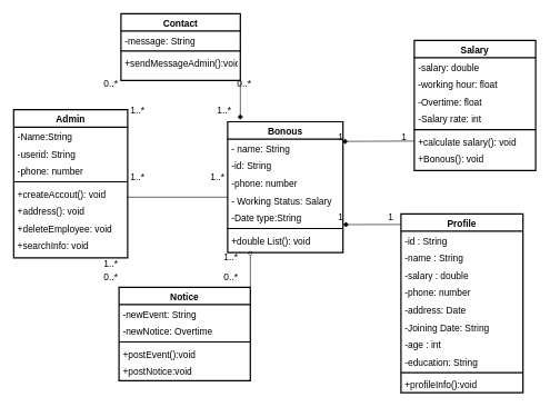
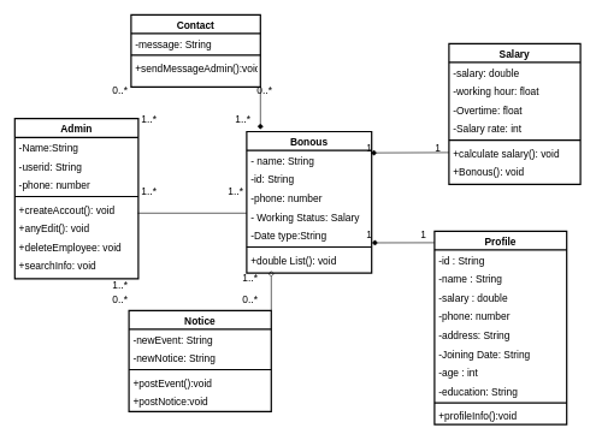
  <mxCell id="0" />
  <mxCell id="1" parent="0" />
  <mxCell id="2" value="Bonous" style="swimlane;fontStyle=1;align=center;verticalAlign=top;childLayout=stackLayout;horizontal=1;startSize=26;horizontalStack=0;resizeParent=1;resizeLast=0;collapsible=1;marginBottom=0;rounded=0;shadow=0;strokeWidth=2;fontSize=14;" parent="1" vertex="1"><mxGeometry x="341" y="182" width="173" height="196" as="geometry"><mxRectangle x="230" y="140" width="160" height="26" as="alternateBounds" /></mxGeometry></mxCell>
  <mxCell id="3" value="- name: String&#10;" style="text;align=left;verticalAlign=top;spacingLeft=4;spacingRight=4;overflow=hidden;rotatable=0;points=[[0,0.5],[1,0.5]];portConstraint=eastwest;fontSize=14;" parent="2" vertex="1"><mxGeometry y="26" width="173" height="26" as="geometry" /></mxCell>
  <mxCell id="4" value="-id: String" style="text;align=left;verticalAlign=top;spacingLeft=4;spacingRight=4;overflow=hidden;rotatable=0;points=[[0,0.5],[1,0.5]];portConstraint=eastwest;rounded=0;shadow=0;html=0;fontSize=14;" parent="2" vertex="1"><mxGeometry y="52" width="173" height="26" as="geometry" /></mxCell>
  <mxCell id="5" value="-phone: number" style="text;align=left;verticalAlign=top;spacingLeft=4;spacingRight=4;overflow=hidden;rotatable=0;points=[[0,0.5],[1,0.5]];portConstraint=eastwest;rounded=0;shadow=0;html=0;fontSize=14;" parent="2" vertex="1"><mxGeometry y="78" width="173" height="26" as="geometry" /></mxCell>
  <mxCell id="6" value="- Working Status: Salary" style="text;align=left;verticalAlign=top;spacingLeft=4;spacingRight=4;overflow=hidden;rotatable=0;points=[[0,0.5],[1,0.5]];portConstraint=eastwest;rounded=0;shadow=0;html=0;fontSize=14;" parent="2" vertex="1"><mxGeometry y="104" width="173" height="26" as="geometry" /></mxCell>
  <mxCell id="7" value="-Date type:String" style="text;align=left;verticalAlign=top;spacingLeft=4;spacingRight=4;overflow=hidden;rotatable=0;points=[[0,0.5],[1,0.5]];portConstraint=eastwest;rounded=0;shadow=0;html=0;fontSize=14;" parent="2" vertex="1"><mxGeometry y="130" width="173" height="26" as="geometry" /></mxCell>
  <mxCell id="8" value="" style="line;html=1;strokeWidth=2;align=left;verticalAlign=middle;spacingTop=-1;spacingLeft=3;spacingRight=3;rotatable=0;labelPosition=right;points=[];portConstraint=eastwest;fontSize=14;" parent="2" vertex="1"><mxGeometry y="156" width="173" height="8" as="geometry" /></mxCell>
  <mxCell id="9" value="+double List(): void&#10;" style="text;align=left;verticalAlign=top;spacingLeft=4;spacingRight=4;overflow=hidden;rotatable=0;points=[[0,0.5],[1,0.5]];portConstraint=eastwest;fontSize=14;" parent="2" vertex="1"><mxGeometry y="164" width="173" height="28" as="geometry" /></mxCell>
  <mxCell id="10" value="Admin" style="swimlane;fontStyle=1;align=center;verticalAlign=top;childLayout=stackLayout;horizontal=1;startSize=26;horizontalStack=0;resizeParent=1;resizeLast=0;collapsible=1;marginBottom=0;rounded=0;shadow=0;strokeWidth=2;fontSize=14;" parent="1" vertex="1"><mxGeometry x="20" y="164" width="171" height="222" as="geometry"><mxRectangle x="120" y="360" width="160" height="26" as="alternateBounds" /></mxGeometry></mxCell>
  <mxCell id="11" value="-Name:String" style="text;align=left;verticalAlign=top;spacingLeft=4;spacingRight=4;overflow=hidden;rotatable=0;points=[[0,0.5],[1,0.5]];portConstraint=eastwest;fontSize=14;" parent="10" vertex="1"><mxGeometry y="26" width="171" height="26" as="geometry" /></mxCell>
  <mxCell id="12" value="-userid: String" style="text;align=left;verticalAlign=top;spacingLeft=4;spacingRight=4;overflow=hidden;rotatable=0;points=[[0,0.5],[1,0.5]];portConstraint=eastwest;rounded=0;shadow=0;html=0;fontSize=14;" parent="10" vertex="1"><mxGeometry y="52" width="171" height="26" as="geometry" /></mxCell>
  <mxCell id="13" value="-phone: number" style="text;align=left;verticalAlign=top;spacingLeft=4;spacingRight=4;overflow=hidden;rotatable=0;points=[[0,0.5],[1,0.5]];portConstraint=eastwest;rounded=0;shadow=0;html=0;fontSize=14;" parent="10" vertex="1"><mxGeometry y="78" width="171" height="26" as="geometry" /></mxCell>
  <mxCell id="14" value="" style="line;html=1;strokeWidth=2;align=left;verticalAlign=middle;spacingTop=-1;spacingLeft=3;spacingRight=3;rotatable=0;labelPosition=right;points=[];portConstraint=eastwest;fontSize=14;" parent="10" vertex="1"><mxGeometry y="104" width="171" height="8" as="geometry" /></mxCell>
  <mxCell id="15" value="+createAccout(): void" style="text;align=left;verticalAlign=top;spacingLeft=4;spacingRight=4;overflow=hidden;rotatable=0;points=[[0,0.5],[1,0.5]];portConstraint=eastwest;rounded=0;shadow=0;html=0;fontSize=14;" parent="10" vertex="1"><mxGeometry y="112" width="171" height="26" as="geometry" /></mxCell>
- <mxCell id="16" value="+address(): void" style="text;align=left;verticalAlign=top;spacingLeft=4;spacingRight=4;overflow=hidden;rotatable=0;points=[[0,0.5],[1,0.5]];portConstraint=eastwest;rounded=0;shadow=0;html=0;fontSize=14;" parent="10" vertex="1"><mxGeometry y="138" width="171" height="26" as="geometry" /></mxCell>
+ <mxCell id="16" value="+anyEdit(): void" style="text;align=left;verticalAlign=top;spacingLeft=4;spacingRight=4;overflow=hidden;rotatable=0;points=[[0,0.5],[1,0.5]];portConstraint=eastwest;rounded=0;shadow=0;html=0;fontSize=14;" parent="10" vertex="1"><mxGeometry y="138" width="171" height="26" as="geometry" /></mxCell>
  <mxCell id="17" value="+deleteEmployee: void" style="text;align=left;verticalAlign=top;spacingLeft=4;spacingRight=4;overflow=hidden;rotatable=0;points=[[0,0.5],[1,0.5]];portConstraint=eastwest;rounded=0;shadow=0;html=0;fontSize=14;" parent="10" vertex="1"><mxGeometry y="164" width="171" height="26" as="geometry" /></mxCell>
  <mxCell id="18" value="+searchInfo: void" style="text;align=left;verticalAlign=top;spacingLeft=4;spacingRight=4;overflow=hidden;rotatable=0;points=[[0,0.5],[1,0.5]];portConstraint=eastwest;rounded=0;shadow=0;html=0;fontSize=14;" parent="10" vertex="1"><mxGeometry y="190" width="171" height="26" as="geometry" /></mxCell>
  <mxCell id="19" value="Notice" style="swimlane;fontStyle=1;align=center;verticalAlign=top;childLayout=stackLayout;horizontal=1;startSize=26;horizontalStack=0;resizeParent=1;resizeLast=0;collapsible=1;marginBottom=0;rounded=0;shadow=0;strokeWidth=2;fontSize=14;" parent="1" vertex="1"><mxGeometry x="178" y="430" width="197" height="140" as="geometry"><mxRectangle x="340" y="380" width="170" height="26" as="alternateBounds" /></mxGeometry></mxCell>
  <mxCell id="20" value="-newEvent: String&#10;" style="text;align=left;verticalAlign=top;spacingLeft=4;spacingRight=4;overflow=hidden;rotatable=0;points=[[0,0.5],[1,0.5]];portConstraint=eastwest;fontSize=14;" parent="19" vertex="1"><mxGeometry y="26" width="197" height="26" as="geometry" /></mxCell>
- <mxCell id="21" value="-newNotice: Overtime&#10;" style="text;align=left;verticalAlign=top;spacingLeft=4;spacingRight=4;overflow=hidden;rotatable=0;points=[[0,0.5],[1,0.5]];portConstraint=eastwest;fontSize=14;" parent="19" vertex="1"><mxGeometry y="52" width="197" height="26" as="geometry" /></mxCell>
+ <mxCell id="21" value="-newNotice: String&#10;" style="text;align=left;verticalAlign=top;spacingLeft=4;spacingRight=4;overflow=hidden;rotatable=0;points=[[0,0.5],[1,0.5]];portConstraint=eastwest;fontSize=14;" parent="19" vertex="1"><mxGeometry y="52" width="197" height="26" as="geometry" /></mxCell>
  <mxCell id="22" value="" style="line;html=1;strokeWidth=2;align=left;verticalAlign=middle;spacingTop=-1;spacingLeft=3;spacingRight=3;rotatable=0;labelPosition=right;points=[];portConstraint=eastwest;fontSize=14;" parent="19" vertex="1"><mxGeometry y="78" width="197" height="8" as="geometry" /></mxCell>
  <mxCell id="23" value="+postEvent():void&#10;" style="text;align=left;verticalAlign=top;spacingLeft=4;spacingRight=4;overflow=hidden;rotatable=0;points=[[0,0.5],[1,0.5]];portConstraint=eastwest;fontSize=14;" parent="19" vertex="1"><mxGeometry y="86" width="197" height="26" as="geometry" /></mxCell>
  <mxCell id="24" value="+postNotice:void" style="text;align=left;verticalAlign=top;spacingLeft=4;spacingRight=4;overflow=hidden;rotatable=0;points=[[0,0.5],[1,0.5]];portConstraint=eastwest;fontSize=14;" parent="19" vertex="1"><mxGeometry y="112" width="197" height="26" as="geometry" /></mxCell>
  <mxCell id="25" value="Salary" style="swimlane;fontStyle=1;align=center;verticalAlign=top;childLayout=stackLayout;horizontal=1;startSize=26;horizontalStack=0;resizeParent=1;resizeLast=0;collapsible=1;marginBottom=0;rounded=0;shadow=0;strokeWidth=2;fontSize=14;" parent="1" vertex="1"><mxGeometry x="621" y="60" width="182" height="195" as="geometry"><mxRectangle x="550" y="140" width="160" height="26" as="alternateBounds" /></mxGeometry></mxCell>
  <mxCell id="26" value="-salary: double" style="text;align=left;verticalAlign=top;spacingLeft=4;spacingRight=4;overflow=hidden;rotatable=0;points=[[0,0.5],[1,0.5]];portConstraint=eastwest;fontSize=14;" parent="25" vertex="1"><mxGeometry y="26" width="182" height="26" as="geometry" /></mxCell>
  <mxCell id="27" value="-working hour: float" style="text;align=left;verticalAlign=top;spacingLeft=4;spacingRight=4;overflow=hidden;rotatable=0;points=[[0,0.5],[1,0.5]];portConstraint=eastwest;rounded=0;shadow=0;html=0;fontSize=14;" parent="25" vertex="1"><mxGeometry y="52" width="182" height="26" as="geometry" /></mxCell>
  <mxCell id="28" value="-Overtime: float&#10;" style="text;align=left;verticalAlign=top;spacingLeft=4;spacingRight=4;overflow=hidden;rotatable=0;points=[[0,0.5],[1,0.5]];portConstraint=eastwest;rounded=0;shadow=0;html=0;fontSize=14;" parent="25" vertex="1"><mxGeometry y="78" width="182" height="26" as="geometry" /></mxCell>
  <mxCell id="29" value="-Salary rate: int" style="text;align=left;verticalAlign=top;spacingLeft=4;spacingRight=4;overflow=hidden;rotatable=0;points=[[0,0.5],[1,0.5]];portConstraint=eastwest;rounded=0;shadow=0;html=0;fontSize=14;" parent="25" vertex="1"><mxGeometry y="104" width="182" height="26" as="geometry" /></mxCell>
  <mxCell id="30" value="" style="line;html=1;strokeWidth=2;align=left;verticalAlign=middle;spacingTop=-1;spacingLeft=3;spacingRight=3;rotatable=0;labelPosition=right;points=[];portConstraint=eastwest;fontSize=14;" parent="25" vertex="1"><mxGeometry y="130" width="182" height="8" as="geometry" /></mxCell>
  <mxCell id="31" value="+calculate salary(): void" style="text;align=left;verticalAlign=top;spacingLeft=4;spacingRight=4;overflow=hidden;rotatable=0;points=[[0,0.5],[1,0.5]];portConstraint=eastwest;fontSize=14;" parent="25" vertex="1"><mxGeometry y="138" width="182" height="26" as="geometry" /></mxCell>
  <mxCell id="32" value="+Bonous(): void" style="text;align=left;verticalAlign=top;spacingLeft=4;spacingRight=4;overflow=hidden;rotatable=0;points=[[0,0.5],[1,0.5]];portConstraint=eastwest;fontSize=14;" parent="25" vertex="1"><mxGeometry y="164" width="182" height="26" as="geometry" /></mxCell>
  <mxCell id="33" value="Profile" style="swimlane;fontStyle=1;align=center;verticalAlign=top;childLayout=stackLayout;horizontal=1;startSize=26;horizontalStack=0;resizeParent=1;resizeLast=0;collapsible=1;marginBottom=0;rounded=0;shadow=0;strokeWidth=2;fontSize=14;" parent="1" vertex="1"><mxGeometry x="601" y="320" width="183" height="268" as="geometry"><mxRectangle x="550" y="140" width="160" height="26" as="alternateBounds" /></mxGeometry></mxCell>
  <mxCell id="34" value="-id : String" style="text;align=left;verticalAlign=top;spacingLeft=4;spacingRight=4;overflow=hidden;rotatable=0;points=[[0,0.5],[1,0.5]];portConstraint=eastwest;fontSize=14;" parent="33" vertex="1"><mxGeometry y="26" width="183" height="26" as="geometry" /></mxCell>
  <mxCell id="35" value="-name : String" style="text;align=left;verticalAlign=top;spacingLeft=4;spacingRight=4;overflow=hidden;rotatable=0;points=[[0,0.5],[1,0.5]];portConstraint=eastwest;rounded=0;shadow=0;html=0;fontSize=14;" parent="33" vertex="1"><mxGeometry y="52" width="183" height="26" as="geometry" /></mxCell>
  <mxCell id="36" value="-salary : double" style="text;align=left;verticalAlign=top;spacingLeft=4;spacingRight=4;overflow=hidden;rotatable=0;points=[[0,0.5],[1,0.5]];portConstraint=eastwest;rounded=0;shadow=0;html=0;fontSize=14;" parent="33" vertex="1"><mxGeometry y="78" width="183" height="26" as="geometry" /></mxCell>
  <mxCell id="37" value="-phone: number" style="text;align=left;verticalAlign=top;spacingLeft=4;spacingRight=4;overflow=hidden;rotatable=0;points=[[0,0.5],[1,0.5]];portConstraint=eastwest;rounded=0;shadow=0;html=0;fontSize=14;" parent="33" vertex="1"><mxGeometry y="104" width="183" height="26" as="geometry" /></mxCell>
- <mxCell id="38" value="-address: Date&#10;" style="text;align=left;verticalAlign=top;spacingLeft=4;spacingRight=4;overflow=hidden;rotatable=0;points=[[0,0.5],[1,0.5]];portConstraint=eastwest;rounded=0;shadow=0;html=0;fontSize=14;" parent="33" vertex="1"><mxGeometry y="130" width="183" height="26" as="geometry" /></mxCell>
+ <mxCell id="38" value="-address: String&#10;" style="text;align=left;verticalAlign=top;spacingLeft=4;spacingRight=4;overflow=hidden;rotatable=0;points=[[0,0.5],[1,0.5]];portConstraint=eastwest;rounded=0;shadow=0;html=0;fontSize=14;" parent="33" vertex="1"><mxGeometry y="130" width="183" height="26" as="geometry" /></mxCell>
  <mxCell id="39" value="-Joining Date: String" style="text;align=left;verticalAlign=top;spacingLeft=4;spacingRight=4;overflow=hidden;rotatable=0;points=[[0,0.5],[1,0.5]];portConstraint=eastwest;rounded=0;shadow=0;html=0;fontSize=14;" parent="33" vertex="1"><mxGeometry y="156" width="183" height="26" as="geometry" /></mxCell>
  <mxCell id="40" value="-age : int" style="text;align=left;verticalAlign=top;spacingLeft=4;spacingRight=4;overflow=hidden;rotatable=0;points=[[0,0.5],[1,0.5]];portConstraint=eastwest;rounded=0;shadow=0;html=0;fontSize=14;" parent="33" vertex="1"><mxGeometry y="182" width="183" height="26" as="geometry" /></mxCell>
  <mxCell id="41" value="-education: String" style="text;align=left;verticalAlign=top;spacingLeft=4;spacingRight=4;overflow=hidden;rotatable=0;points=[[0,0.5],[1,0.5]];portConstraint=eastwest;rounded=0;shadow=0;html=0;fontSize=14;" parent="33" vertex="1"><mxGeometry y="208" width="183" height="26" as="geometry" /></mxCell>
  <mxCell id="42" value="" style="line;html=1;strokeWidth=2;align=left;verticalAlign=middle;spacingTop=-1;spacingLeft=3;spacingRight=3;rotatable=0;labelPosition=right;points=[];portConstraint=eastwest;fontSize=14;" parent="33" vertex="1"><mxGeometry y="234" width="183" height="8" as="geometry" /></mxCell>
  <mxCell id="43" value="+profileInfo():void" style="text;align=left;verticalAlign=top;spacingLeft=4;spacingRight=4;overflow=hidden;rotatable=0;points=[[0,0.5],[1,0.5]];portConstraint=eastwest;rounded=0;shadow=0;html=0;fontSize=14;" parent="33" vertex="1"><mxGeometry y="242" width="183" height="26" as="geometry" /></mxCell>
  <mxCell id="44" value="Contact" style="swimlane;fontStyle=1;align=center;verticalAlign=top;childLayout=stackLayout;horizontal=1;startSize=26;horizontalStack=0;resizeParent=1;resizeLast=0;collapsible=1;marginBottom=0;rounded=0;shadow=0;strokeWidth=2;fontSize=14;" parent="1" vertex="1"><mxGeometry x="181" y="20" width="179" height="100" as="geometry"><mxRectangle x="550" y="140" width="160" height="26" as="alternateBounds" /></mxGeometry></mxCell>
  <mxCell id="45" value="-message: String" style="text;align=left;verticalAlign=top;spacingLeft=4;spacingRight=4;overflow=hidden;rotatable=0;points=[[0,0.5],[1,0.5]];portConstraint=eastwest;rounded=0;shadow=0;html=0;fontSize=14;" parent="44" vertex="1"><mxGeometry y="26" width="179" height="26" as="geometry" /></mxCell>
  <mxCell id="46" value="" style="line;html=1;strokeWidth=2;align=left;verticalAlign=middle;spacingTop=-1;spacingLeft=3;spacingRight=3;rotatable=0;labelPosition=right;points=[];portConstraint=eastwest;fontSize=14;" parent="44" vertex="1"><mxGeometry y="52" width="179" height="8" as="geometry" /></mxCell>
  <mxCell id="47" value="+sendMessageAdmin():void" style="text;align=left;verticalAlign=top;spacingLeft=4;spacingRight=4;overflow=hidden;rotatable=0;points=[[0,0.5],[1,0.5]];portConstraint=eastwest;fontSize=14;" parent="44" vertex="1"><mxGeometry y="60" width="179" height="26" as="geometry" /></mxCell>
  <mxCell id="48" value="1..*" style="text;strokeColor=none;align=center;fillColor=none;html=1;verticalAlign=middle;whiteSpace=wrap;rounded=0;fontSize=14;" parent="1" vertex="1"><mxGeometry x="191" y="260" width="30" height="10" as="geometry" /></mxCell>
  <mxCell id="49" value="1..*" style="text;strokeColor=none;align=center;fillColor=none;html=1;verticalAlign=middle;whiteSpace=wrap;rounded=0;fontSize=14;" parent="1" vertex="1"><mxGeometry x="311" y="260" width="30" height="10" as="geometry" /></mxCell>
  <mxCell id="50" value="" style="endArrow=none;html=1;rounded=0;fontSize=14;" parent="1" edge="1"><mxGeometry width="50" height="50" relative="1" as="geometry"><mxPoint x="190" y="295" as="sourcePoint" /><mxPoint x="341" y="295" as="targetPoint" /><Array as="points" /></mxGeometry></mxCell>
  <mxCell id="51" value="" style="endArrow=diamond;html=1;rounded=0;exitX=0;exitY=0.5;exitDx=0;exitDy=0;endFill=1;entryX=0.994;entryY=0.131;entryDx=0;entryDy=0;entryPerimeter=0;fontSize=14;" parent="1" source="31" target="3" edge="1"><mxGeometry width="50" height="50" relative="1" as="geometry"><mxPoint x="501" y="277.71" as="sourcePoint" /><mxPoint x="551" y="320" as="targetPoint" /><Array as="points" /></mxGeometry></mxCell>
  <mxCell id="52" value="1" style="text;strokeColor=none;align=center;fillColor=none;html=1;verticalAlign=middle;whiteSpace=wrap;rounded=0;fontSize=14;" parent="1" vertex="1"><mxGeometry x="501" y="200" width="20" height="10" as="geometry" /></mxCell>
  <mxCell id="53" value="1" style="text;strokeColor=none;align=center;fillColor=none;html=1;verticalAlign=middle;whiteSpace=wrap;rounded=0;fontSize=14;" parent="1" vertex="1"><mxGeometry x="601" y="200" width="10" height="10" as="geometry" /></mxCell>
  <mxCell id="54" value="1..*" style="text;strokeColor=none;align=center;fillColor=none;html=1;verticalAlign=middle;whiteSpace=wrap;rounded=0;fontSize=14;" parent="1" vertex="1"><mxGeometry x="151" y="390" width="30" height="10" as="geometry" /></mxCell>
  <mxCell id="55" value="0..*" style="text;strokeColor=none;align=center;fillColor=none;html=1;verticalAlign=middle;whiteSpace=wrap;rounded=0;fontSize=14;" parent="1" vertex="1"><mxGeometry x="151" y="410" width="30" height="10" as="geometry" /></mxCell>
  <mxCell id="56" value="0..*" style="text;strokeColor=none;align=center;fillColor=none;html=1;verticalAlign=middle;whiteSpace=wrap;rounded=0;fontSize=14;" parent="1" vertex="1"><mxGeometry x="331" y="410" width="30" height="10" as="geometry" /></mxCell>
  <mxCell id="57" value="1..*" style="text;strokeColor=none;align=center;fillColor=none;html=1;verticalAlign=middle;whiteSpace=wrap;rounded=0;fontSize=14;" parent="1" vertex="1"><mxGeometry x="191" y="160" width="30" height="10" as="geometry" /></mxCell>
  <mxCell id="58" value="" style="endArrow=diamond;html=1;rounded=0;exitX=1;exitY=1;exitDx=0;exitDy=0;endFill=1;fontSize=14;" parent="1" source="44" edge="1"><mxGeometry width="50" height="50" relative="1" as="geometry"><mxPoint x="481" y="410" as="sourcePoint" /><mxPoint x="360" y="179" as="targetPoint" /></mxGeometry></mxCell>
  <mxCell id="59" value="1..*" style="text;strokeColor=none;align=center;fillColor=none;html=1;verticalAlign=middle;whiteSpace=wrap;rounded=0;fontSize=14;" parent="1" vertex="1"><mxGeometry x="321" y="160" width="30" height="10" as="geometry" /></mxCell>
  <mxCell id="60" value="0..*" style="text;strokeColor=none;align=center;fillColor=none;html=1;verticalAlign=middle;whiteSpace=wrap;rounded=0;fontSize=14;" parent="1" vertex="1"><mxGeometry x="351" y="120" width="30" height="10" as="geometry" /></mxCell>
  <mxCell id="61" value="" style="endArrow=diamond;html=1;rounded=0;entryX=1.002;entryY=0.928;entryDx=0;entryDy=0;endFill=1;entryPerimeter=0;fontSize=14;" parent="1" target="7" edge="1"><mxGeometry width="50" height="50" relative="1" as="geometry"><mxPoint x="601" y="336" as="sourcePoint" /><mxPoint x="531" y="360" as="targetPoint" /></mxGeometry></mxCell>
  <mxCell id="62" value="1" style="text;strokeColor=none;align=center;fillColor=none;html=1;verticalAlign=middle;whiteSpace=wrap;rounded=0;fontSize=14;" parent="1" vertex="1"><mxGeometry x="501" y="320" width="20" height="10" as="geometry" /></mxCell>
  <mxCell id="63" value="1" style="text;strokeColor=none;align=center;fillColor=none;html=1;verticalAlign=middle;whiteSpace=wrap;rounded=0;fontSize=14;" parent="1" vertex="1"><mxGeometry x="581" y="320" width="10" height="10" as="geometry" /></mxCell>
  <mxCell id="64" value="" style="endArrow=diamond;html=1;rounded=0;exitX=1;exitY=0;exitDx=0;exitDy=0;endFill=0;fontSize=14;" parent="1" source="19" edge="1"><mxGeometry width="50" height="50" relative="1" as="geometry"><mxPoint x="165" y="470" as="sourcePoint" /><mxPoint x="375" y="375" as="targetPoint" /></mxGeometry></mxCell>
  <mxCell id="65" value="1..*" style="text;strokeColor=none;align=center;fillColor=none;html=1;verticalAlign=middle;whiteSpace=wrap;rounded=0;fontSize=14;" parent="1" vertex="1"><mxGeometry x="331" y="380" width="30" height="10" as="geometry" /></mxCell>
  <mxCell id="66" value="0..*" style="text;strokeColor=none;align=center;fillColor=none;html=1;verticalAlign=middle;whiteSpace=wrap;rounded=0;fontSize=14;" parent="1" vertex="1"><mxGeometry x="151" y="120" width="30" height="10" as="geometry" /></mxCell>
